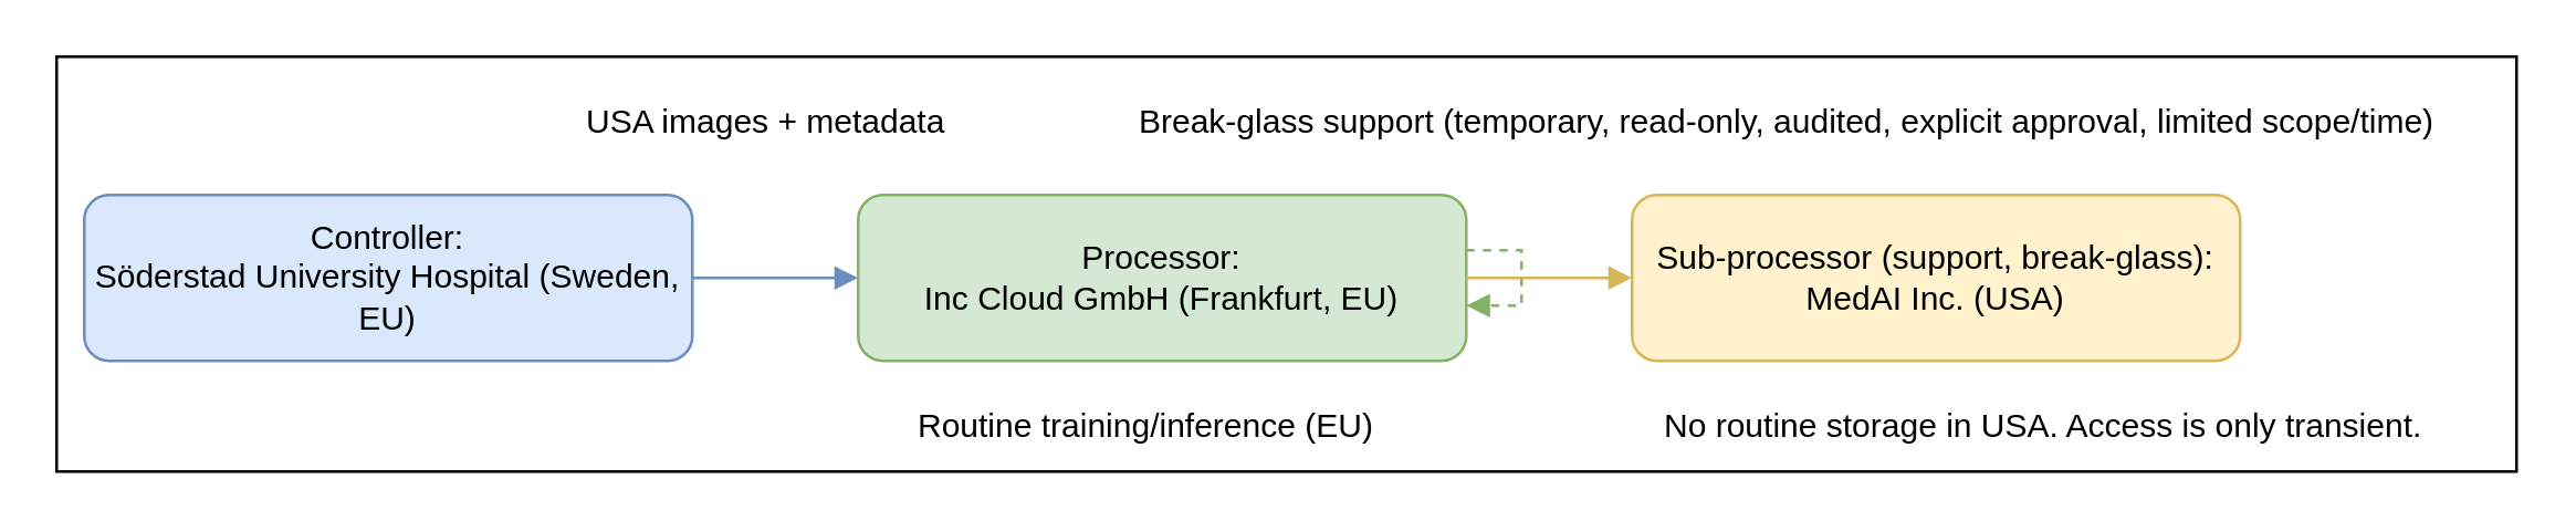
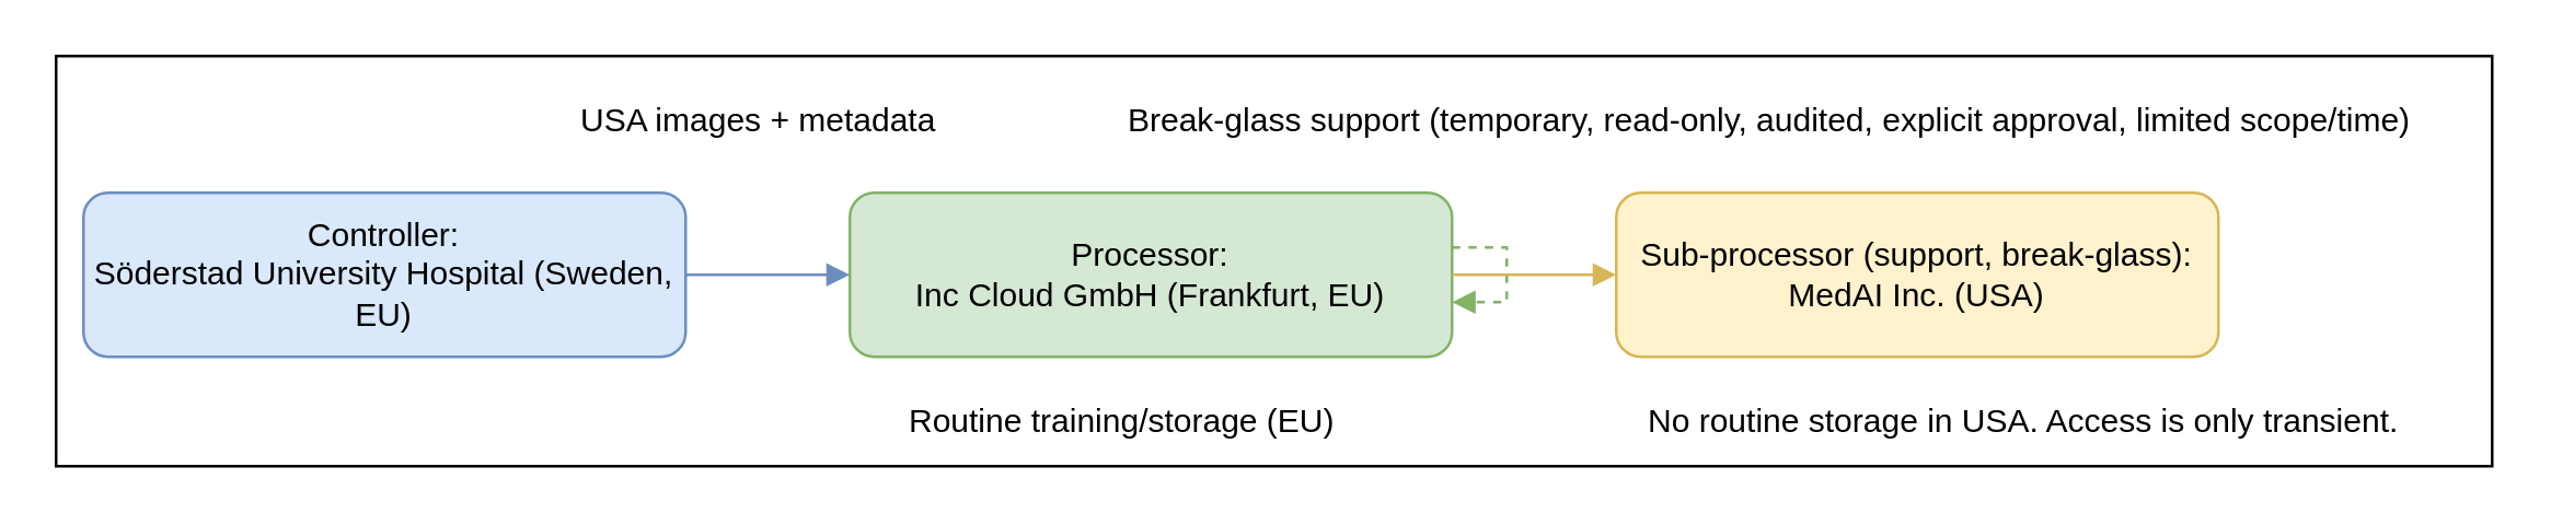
  <mxCell id="0" />
  <mxCell id="1" parent="0" />
  <mxCell id="2" value="" style="rounded=0;whiteSpace=wrap;html=1;" vertex="1" parent="1"><mxGeometry x="20" y="20" width="890" height="150" as="geometry" /></mxCell>
  <mxCell id="3" value="Controller:&#10;Söderstad University Hospital (Sweden, EU)" style="rounded=1;whiteSpace=wrap;html=1;fillColor=#dae8fc;strokeColor=#6c8ebf;" parent="1" vertex="1"><mxGeometry x="30" y="70" width="220" height="60" as="geometry" /></mxCell>
  <mxCell id="4" value="Processor:&#10;Inc Cloud GmbH (Frankfurt, EU)" style="rounded=1;whiteSpace=wrap;html=1;fillColor=#d5e8d4;strokeColor=#82b366;" parent="1" vertex="1"><mxGeometry x="310" y="70" width="220" height="60" as="geometry" /></mxCell>
  <mxCell id="5" value="Sub-processor (support, break-glass):&#10;MedAI Inc. (USA)" style="rounded=1;whiteSpace=wrap;html=1;fillColor=#fff2cc;strokeColor=#d6b656;" parent="1" vertex="1"><mxGeometry x="590" y="70" width="220" height="60" as="geometry" /></mxCell>
  <mxCell id="6" style="edgeStyle=orthogonalEdgeStyle;rounded=0;orthogonalLoop=1;jettySize=auto;html=1;endArrow=block;endFill=1;strokeColor=#6c8ebf;" parent="1" source="3" target="4" edge="1"><mxGeometry relative="1" as="geometry"><mxPoint x="170" y="150" as="offset" /></mxGeometry></mxCell>
  <mxCell id="7" value="USA images + metadata" style="text;html=1;strokeColor=none;fillColor=none;" parent="1" vertex="1"><mxGeometry x="210" y="30" width="120" height="20" as="geometry" /></mxCell>
  <mxCell id="8" style="edgeStyle=orthogonalEdgeStyle;rounded=0;orthogonalLoop=1;jettySize=auto;html=1;endArrow=block;endFill=1;dashed=1;strokeColor=#82b366;" parent="1" source="4" target="4" edge="1"><mxGeometry relative="1" as="geometry"><mxPoint x="450" y="190" as="offset" /></mxGeometry></mxCell>
- <mxCell id="9" value="Routine training/inference (EU)" style="text;html=1;strokeColor=none;fillColor=none;" parent="1" vertex="1"><mxGeometry x="330" y="140" width="180" height="20" as="geometry" /></mxCell>
+ <mxCell id="9" value="Routine training/storage (EU)" style="text;html=1;strokeColor=none;fillColor=none;" parent="1" vertex="1"><mxGeometry x="330" y="140" width="180" height="20" as="geometry" /></mxCell>
  <mxCell id="10" style="edgeStyle=orthogonalEdgeStyle;rounded=0;orthogonalLoop=1;jettySize=auto;html=1;endArrow=block;endFill=1;strokeColor=#d6b656;" parent="1" source="4" target="5" edge="1"><mxGeometry relative="1" as="geometry"><mxPoint x="530" y="150" as="offset" /></mxGeometry></mxCell>
  <mxCell id="11" value="Break-glass support (temporary, read-only, audited, explicit approval, limited scope/time)" style="text;html=1;strokeColor=none;fillColor=none;" parent="1" vertex="1"><mxGeometry x="410" y="30" width="350" height="40" as="geometry" /></mxCell>
  <mxCell id="12" value="No routine storage in USA. Access is only transient." style="text;html=1;strokeColor=none;fillColor=none;" parent="1" vertex="1"><mxGeometry x="600" y="140" width="200" height="30" as="geometry" /></mxCell>
